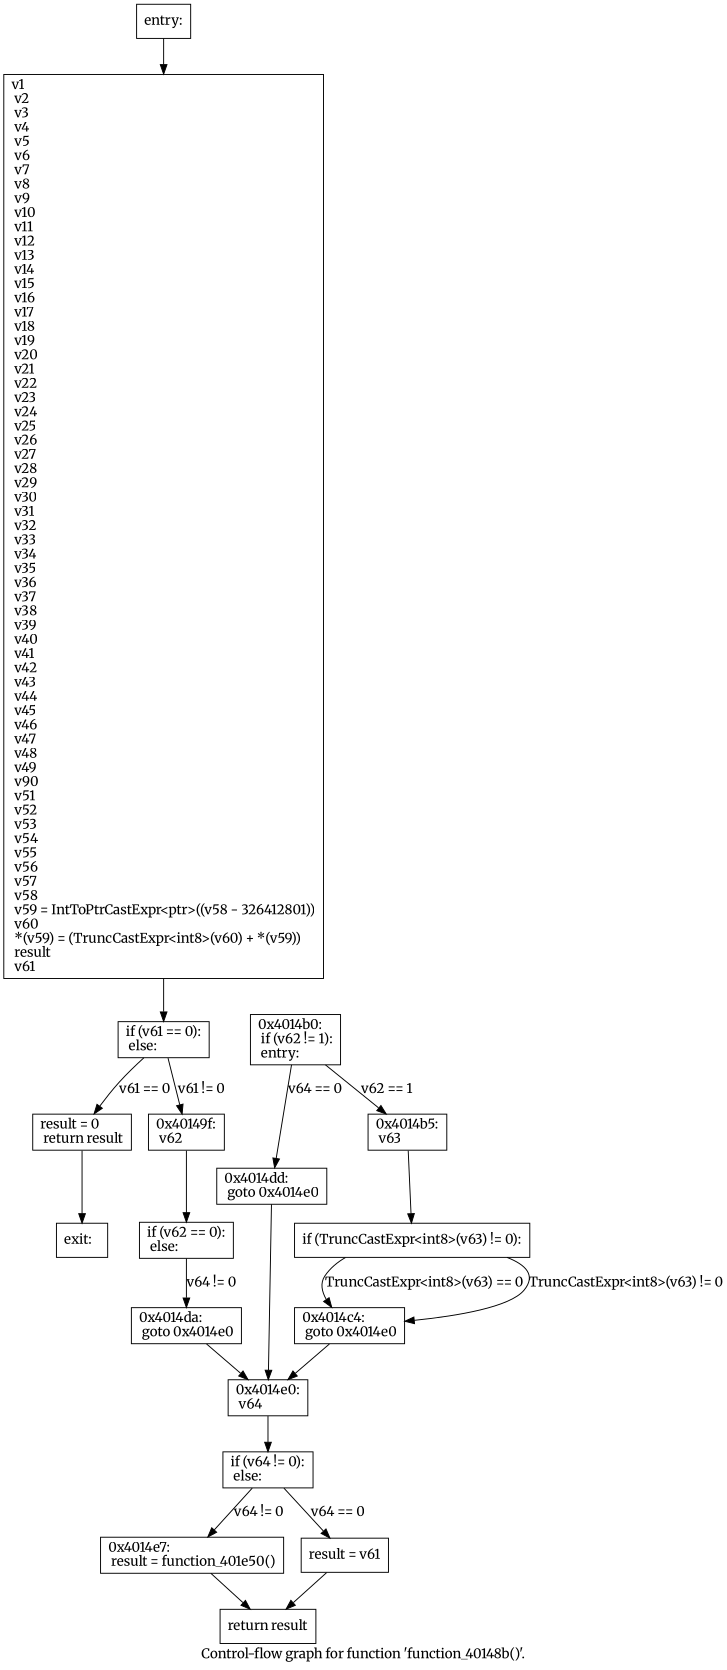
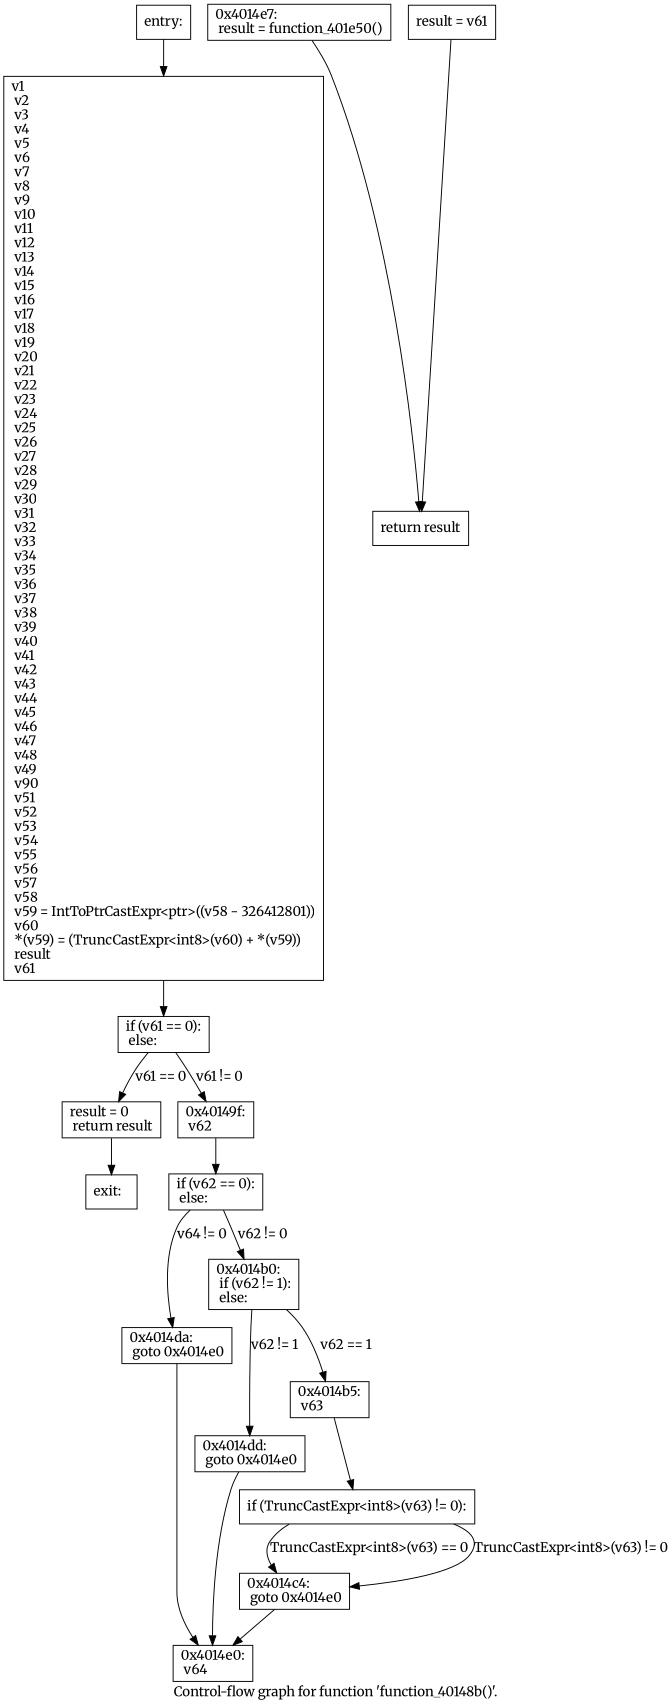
  digraph {
    fontname=Merriweather
    label="Control-flow graph for function 'function_40148b()'."
    node [fontname=Merriweather shape=record]
    edge [fontname=Merriweather]
    n1 [label="{entry:\l}"]
    n2 [label="{  v1\l  v2\l  v3\l  v4\l  v5\l  v6\l  v7\l  v8\l  v9\l  v10\l  v11\l  v12\l  v13\l  v14\l  v15\l  v16\l  v17\l  v18\l  v19\l  v20\l  v21\l  v22\l  v23\l  v24\l  v25\l  v26\l  v27\l  v28\l  v29\l  v30\l  v31\l  v32\l  v33\l  v34\l  v35\l  v36\l  v37\l  v38\l  v39\l  v40\l  v41\l  v42\l  v43\l  v44\l  v45\l  v46\l  v47\l  v48\l  v49\l  v90\l  v51\l  v52\l  v53\l  v54\l  v55\l  v56\l  v57\l  v58\l  v59 = IntToPtrCastExpr\<ptr\>((v58 - 326412801))\l  v60\l  *(v59) = (TruncCastExpr\<int8\>(v60) + *(v59))\l  result\l  v61\l}"]
    n3 [label="{  if (v61 == 0):\l  else:\l}"]
    n4 [label="{  result = 0\l  return result\l}"]
    n5 [label="{0x40149f:\l  v62\l}"]
    n6 [label="{exit:\l}"]
    n7 [label="{  if (v62 == 0):\l  else:\l}"]
    n8 [label="{0x4014da:\l  goto 0x4014e0\l}"]
-   n9 [label="{0x4014b0:\l  if (v62 != 1):\l  entry:\l}"]
+   n9 [label="{0x4014b0:\l  if (v62 != 1):\l  else:\l}"]
    n10 [label="{0x4014e0:\l  v64\l}"]
    n11 [label="{0x4014dd:\l  goto 0x4014e0\l}"]
    n12 [label="{0x4014b5:\l  v63\l}"]
-   n13 [label="{  if (v64 != 0):\l  else:\l}"]
    n14 [label="{  if (TruncCastExpr\<int8\>(v63) != 0):\l}"]
    n15 [label="{0x4014e7:\l  result = function_401e50()\l}"]
    n16 [label="{  result = v61\l}"]
    n17 [label="{0x4014c4:\l  goto 0x4014e0\l}"]
    n18 [label="{  return result\l}"]
    n1 -> n2
    n2 -> n3
    n3 -> n4 [label="v61 == 0"]
    n3 -> n5 [label="v61 != 0"]
    n4 -> n6
    n5 -> n7
    n7 -> n8 [label="v64 != 0"]
+   n7 -> n9 [label="v62 != 0"]
    n8 -> n10
-   n9 -> n11 [label="v64 == 0"]
+   n9 -> n11 [label="v62 != 1"]
    n9 -> n12 [label="v62 == 1"]
-   n10 -> n13
    n11 -> n10
    n12 -> n14
-   n13 -> n15 [label="v64 != 0"]
-   n13 -> n16 [label="v64 == 0"]
    n14 -> n17 [label="TruncCastExpr\<int8\>(v63) == 0"]
    n14 -> n17 [label="TruncCastExpr\<int8\>(v63) != 0"]
    n15 -> n18
    n16 -> n18
    n17 -> n10
  }
